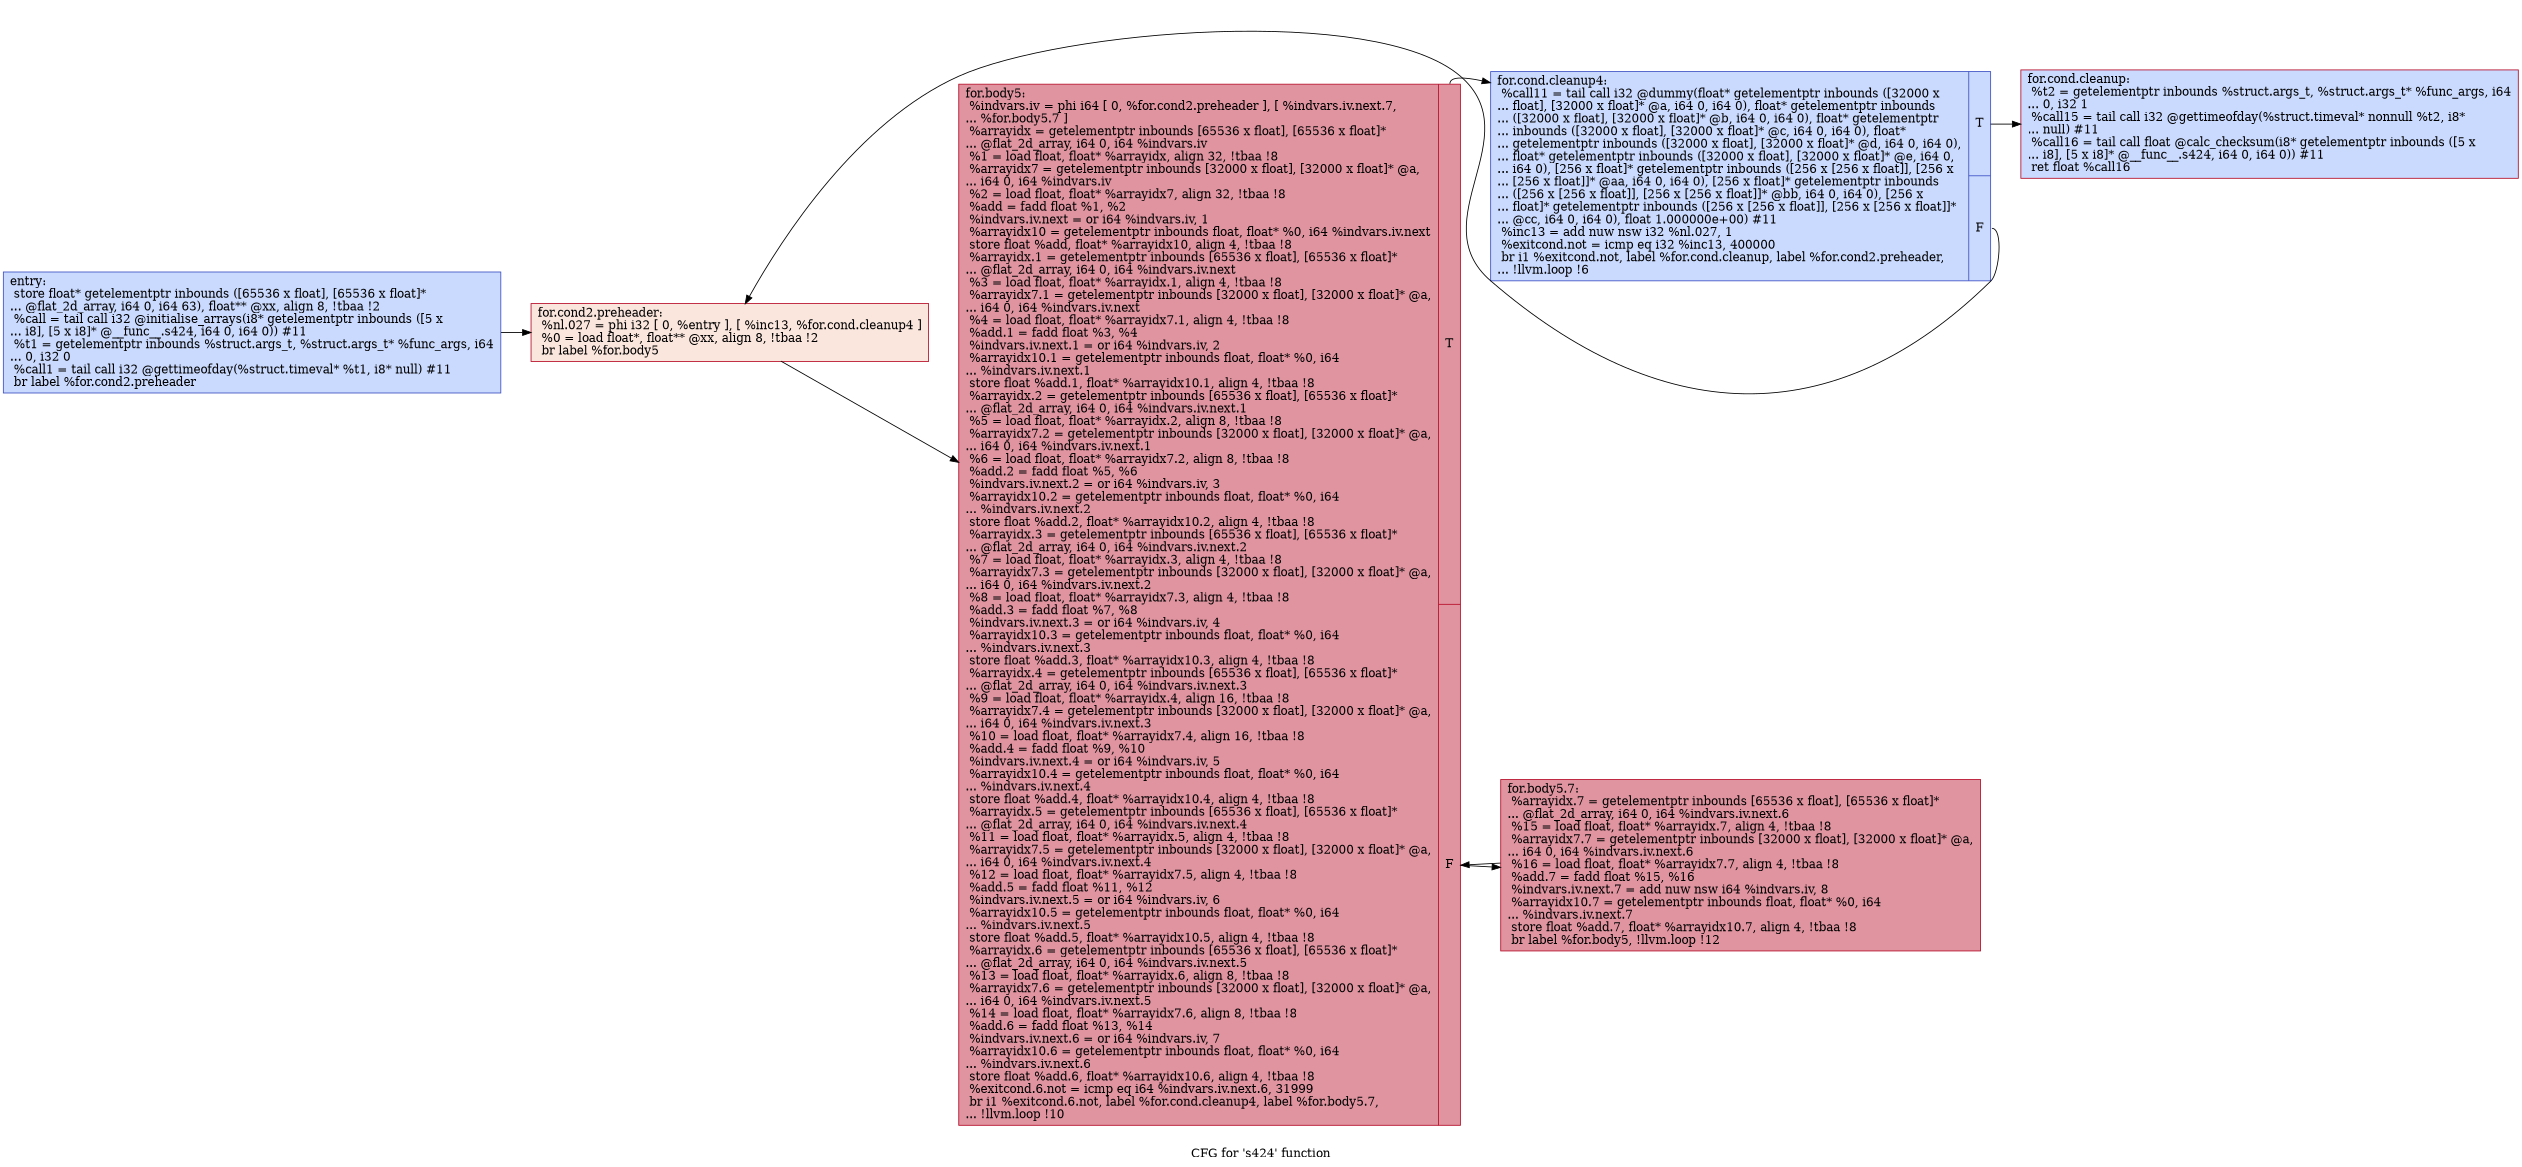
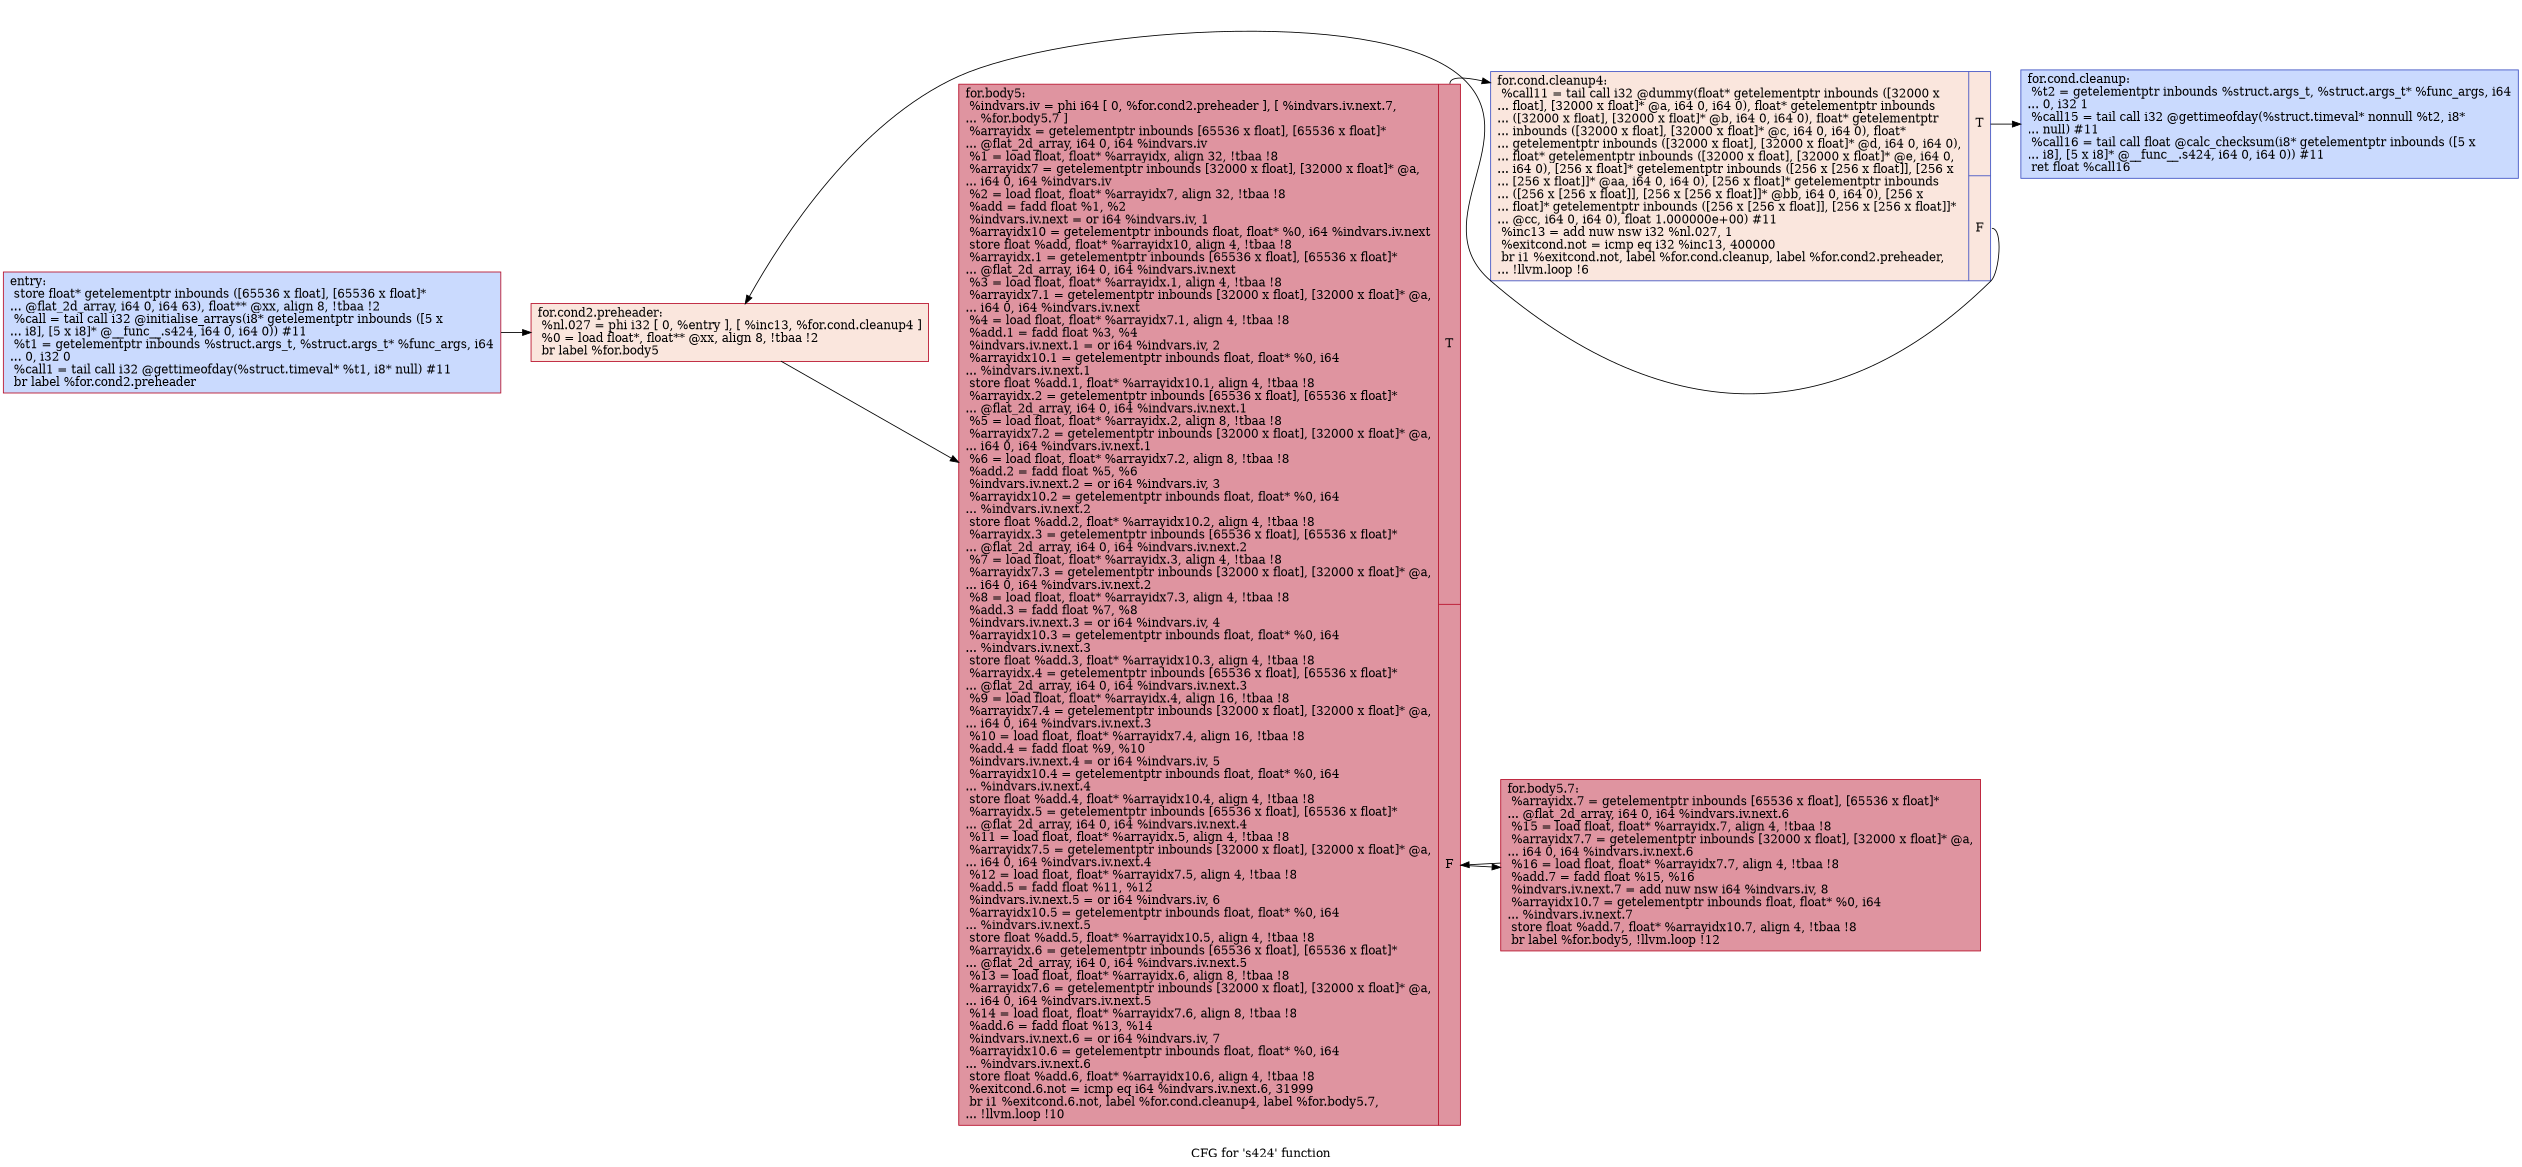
  digraph {
    label="CFG for 's424' function"
    rankdir=LR
    node [color="#3d50c3ff" fillcolor="#88abfd70" shape=record style=filled]
-   n1 [label="{entry:\l  store float* getelementptr inbounds ([65536 x float], [65536 x float]*\l... @flat_2d_array, i64 0, i64 63), float** @xx, align 8, !tbaa !2\l  %call = tail call i32 @initialise_arrays(i8* getelementptr inbounds ([5 x\l... i8], [5 x i8]* @__func__.s424, i64 0, i64 0)) #11\l  %t1 = getelementptr inbounds %struct.args_t, %struct.args_t* %func_args, i64\l... 0, i32 0\l  %call1 = tail call i32 @gettimeofday(%struct.timeval* %t1, i8* null) #11\l  br label %for.cond2.preheader\l}"]
+   n1 [color="#b70d28ff" label="{entry:\l  store float* getelementptr inbounds ([65536 x float], [65536 x float]*\l... @flat_2d_array, i64 0, i64 63), float** @xx, align 8, !tbaa !2\l  %call = tail call i32 @initialise_arrays(i8* getelementptr inbounds ([5 x\l... i8], [5 x i8]* @__func__.s424, i64 0, i64 0)) #11\l  %t1 = getelementptr inbounds %struct.args_t, %struct.args_t* %func_args, i64\l... 0, i32 0\l  %call1 = tail call i32 @gettimeofday(%struct.timeval* %t1, i8* null) #11\l  br label %for.cond2.preheader\l}"]
    n2 [color="#b70d28ff" fillcolor="#f3c7b170" label="{for.cond2.preheader:                              \l  %nl.027 = phi i32 [ 0, %entry ], [ %inc13, %for.cond.cleanup4 ]\l  %0 = load float*, float** @xx, align 8, !tbaa !2\l  br label %for.body5\l}"]
    n3 [color="#b70d28ff" fillcolor="#b70d2870" label="{for.body5:                                        \l  %indvars.iv = phi i64 [ 0, %for.cond2.preheader ], [ %indvars.iv.next.7,\l... %for.body5.7 ]\l  %arrayidx = getelementptr inbounds [65536 x float], [65536 x float]*\l... @flat_2d_array, i64 0, i64 %indvars.iv\l  %1 = load float, float* %arrayidx, align 32, !tbaa !8\l  %arrayidx7 = getelementptr inbounds [32000 x float], [32000 x float]* @a,\l... i64 0, i64 %indvars.iv\l  %2 = load float, float* %arrayidx7, align 32, !tbaa !8\l  %add = fadd float %1, %2\l  %indvars.iv.next = or i64 %indvars.iv, 1\l  %arrayidx10 = getelementptr inbounds float, float* %0, i64 %indvars.iv.next\l  store float %add, float* %arrayidx10, align 4, !tbaa !8\l  %arrayidx.1 = getelementptr inbounds [65536 x float], [65536 x float]*\l... @flat_2d_array, i64 0, i64 %indvars.iv.next\l  %3 = load float, float* %arrayidx.1, align 4, !tbaa !8\l  %arrayidx7.1 = getelementptr inbounds [32000 x float], [32000 x float]* @a,\l... i64 0, i64 %indvars.iv.next\l  %4 = load float, float* %arrayidx7.1, align 4, !tbaa !8\l  %add.1 = fadd float %3, %4\l  %indvars.iv.next.1 = or i64 %indvars.iv, 2\l  %arrayidx10.1 = getelementptr inbounds float, float* %0, i64\l... %indvars.iv.next.1\l  store float %add.1, float* %arrayidx10.1, align 4, !tbaa !8\l  %arrayidx.2 = getelementptr inbounds [65536 x float], [65536 x float]*\l... @flat_2d_array, i64 0, i64 %indvars.iv.next.1\l  %5 = load float, float* %arrayidx.2, align 8, !tbaa !8\l  %arrayidx7.2 = getelementptr inbounds [32000 x float], [32000 x float]* @a,\l... i64 0, i64 %indvars.iv.next.1\l  %6 = load float, float* %arrayidx7.2, align 8, !tbaa !8\l  %add.2 = fadd float %5, %6\l  %indvars.iv.next.2 = or i64 %indvars.iv, 3\l  %arrayidx10.2 = getelementptr inbounds float, float* %0, i64\l... %indvars.iv.next.2\l  store float %add.2, float* %arrayidx10.2, align 4, !tbaa !8\l  %arrayidx.3 = getelementptr inbounds [65536 x float], [65536 x float]*\l... @flat_2d_array, i64 0, i64 %indvars.iv.next.2\l  %7 = load float, float* %arrayidx.3, align 4, !tbaa !8\l  %arrayidx7.3 = getelementptr inbounds [32000 x float], [32000 x float]* @a,\l... i64 0, i64 %indvars.iv.next.2\l  %8 = load float, float* %arrayidx7.3, align 4, !tbaa !8\l  %add.3 = fadd float %7, %8\l  %indvars.iv.next.3 = or i64 %indvars.iv, 4\l  %arrayidx10.3 = getelementptr inbounds float, float* %0, i64\l... %indvars.iv.next.3\l  store float %add.3, float* %arrayidx10.3, align 4, !tbaa !8\l  %arrayidx.4 = getelementptr inbounds [65536 x float], [65536 x float]*\l... @flat_2d_array, i64 0, i64 %indvars.iv.next.3\l  %9 = load float, float* %arrayidx.4, align 16, !tbaa !8\l  %arrayidx7.4 = getelementptr inbounds [32000 x float], [32000 x float]* @a,\l... i64 0, i64 %indvars.iv.next.3\l  %10 = load float, float* %arrayidx7.4, align 16, !tbaa !8\l  %add.4 = fadd float %9, %10\l  %indvars.iv.next.4 = or i64 %indvars.iv, 5\l  %arrayidx10.4 = getelementptr inbounds float, float* %0, i64\l... %indvars.iv.next.4\l  store float %add.4, float* %arrayidx10.4, align 4, !tbaa !8\l  %arrayidx.5 = getelementptr inbounds [65536 x float], [65536 x float]*\l... @flat_2d_array, i64 0, i64 %indvars.iv.next.4\l  %11 = load float, float* %arrayidx.5, align 4, !tbaa !8\l  %arrayidx7.5 = getelementptr inbounds [32000 x float], [32000 x float]* @a,\l... i64 0, i64 %indvars.iv.next.4\l  %12 = load float, float* %arrayidx7.5, align 4, !tbaa !8\l  %add.5 = fadd float %11, %12\l  %indvars.iv.next.5 = or i64 %indvars.iv, 6\l  %arrayidx10.5 = getelementptr inbounds float, float* %0, i64\l... %indvars.iv.next.5\l  store float %add.5, float* %arrayidx10.5, align 4, !tbaa !8\l  %arrayidx.6 = getelementptr inbounds [65536 x float], [65536 x float]*\l... @flat_2d_array, i64 0, i64 %indvars.iv.next.5\l  %13 = load float, float* %arrayidx.6, align 8, !tbaa !8\l  %arrayidx7.6 = getelementptr inbounds [32000 x float], [32000 x float]* @a,\l... i64 0, i64 %indvars.iv.next.5\l  %14 = load float, float* %arrayidx7.6, align 8, !tbaa !8\l  %add.6 = fadd float %13, %14\l  %indvars.iv.next.6 = or i64 %indvars.iv, 7\l  %arrayidx10.6 = getelementptr inbounds float, float* %0, i64\l... %indvars.iv.next.6\l  store float %add.6, float* %arrayidx10.6, align 4, !tbaa !8\l  %exitcond.6.not = icmp eq i64 %indvars.iv.next.6, 31999\l  br i1 %exitcond.6.not, label %for.cond.cleanup4, label %for.body5.7,\l... !llvm.loop !10\l|{<s0>T|<s1>F}}"]
-   n4 [label="{for.cond.cleanup4:                                \l  %call11 = tail call i32 @dummy(float* getelementptr inbounds ([32000 x\l... float], [32000 x float]* @a, i64 0, i64 0), float* getelementptr inbounds\l... ([32000 x float], [32000 x float]* @b, i64 0, i64 0), float* getelementptr\l... inbounds ([32000 x float], [32000 x float]* @c, i64 0, i64 0), float*\l... getelementptr inbounds ([32000 x float], [32000 x float]* @d, i64 0, i64 0),\l... float* getelementptr inbounds ([32000 x float], [32000 x float]* @e, i64 0,\l... i64 0), [256 x float]* getelementptr inbounds ([256 x [256 x float]], [256 x\l... [256 x float]]* @aa, i64 0, i64 0), [256 x float]* getelementptr inbounds\l... ([256 x [256 x float]], [256 x [256 x float]]* @bb, i64 0, i64 0), [256 x\l... float]* getelementptr inbounds ([256 x [256 x float]], [256 x [256 x float]]*\l... @cc, i64 0, i64 0), float 1.000000e+00) #11\l  %inc13 = add nuw nsw i32 %nl.027, 1\l  %exitcond.not = icmp eq i32 %inc13, 400000\l  br i1 %exitcond.not, label %for.cond.cleanup, label %for.cond2.preheader,\l... !llvm.loop !6\l|{<s0>T|<s1>F}}"]
+   n4 [fillcolor="#f3c7b170" label="{for.cond.cleanup4:                                \l  %call11 = tail call i32 @dummy(float* getelementptr inbounds ([32000 x\l... float], [32000 x float]* @a, i64 0, i64 0), float* getelementptr inbounds\l... ([32000 x float], [32000 x float]* @b, i64 0, i64 0), float* getelementptr\l... inbounds ([32000 x float], [32000 x float]* @c, i64 0, i64 0), float*\l... getelementptr inbounds ([32000 x float], [32000 x float]* @d, i64 0, i64 0),\l... float* getelementptr inbounds ([32000 x float], [32000 x float]* @e, i64 0,\l... i64 0), [256 x float]* getelementptr inbounds ([256 x [256 x float]], [256 x\l... [256 x float]]* @aa, i64 0, i64 0), [256 x float]* getelementptr inbounds\l... ([256 x [256 x float]], [256 x [256 x float]]* @bb, i64 0, i64 0), [256 x\l... float]* getelementptr inbounds ([256 x [256 x float]], [256 x [256 x float]]*\l... @cc, i64 0, i64 0), float 1.000000e+00) #11\l  %inc13 = add nuw nsw i32 %nl.027, 1\l  %exitcond.not = icmp eq i32 %inc13, 400000\l  br i1 %exitcond.not, label %for.cond.cleanup, label %for.cond2.preheader,\l... !llvm.loop !6\l|{<s0>T|<s1>F}}"]
    n5 [color="#b70d28ff" fillcolor="#b70d2870" label="{for.body5.7:                                      \l  %arrayidx.7 = getelementptr inbounds [65536 x float], [65536 x float]*\l... @flat_2d_array, i64 0, i64 %indvars.iv.next.6\l  %15 = load float, float* %arrayidx.7, align 4, !tbaa !8\l  %arrayidx7.7 = getelementptr inbounds [32000 x float], [32000 x float]* @a,\l... i64 0, i64 %indvars.iv.next.6\l  %16 = load float, float* %arrayidx7.7, align 4, !tbaa !8\l  %add.7 = fadd float %15, %16\l  %indvars.iv.next.7 = add nuw nsw i64 %indvars.iv, 8\l  %arrayidx10.7 = getelementptr inbounds float, float* %0, i64\l... %indvars.iv.next.7\l  store float %add.7, float* %arrayidx10.7, align 4, !tbaa !8\l  br label %for.body5, !llvm.loop !12\l}"]
-   n6 [color="#b70d28ff" label="{for.cond.cleanup:                                 \l  %t2 = getelementptr inbounds %struct.args_t, %struct.args_t* %func_args, i64\l... 0, i32 1\l  %call15 = tail call i32 @gettimeofday(%struct.timeval* nonnull %t2, i8*\l... null) #11\l  %call16 = tail call float @calc_checksum(i8* getelementptr inbounds ([5 x\l... i8], [5 x i8]* @__func__.s424, i64 0, i64 0)) #11\l  ret float %call16\l}"]
+   n6 [label="{for.cond.cleanup:                                 \l  %t2 = getelementptr inbounds %struct.args_t, %struct.args_t* %func_args, i64\l... 0, i32 1\l  %call15 = tail call i32 @gettimeofday(%struct.timeval* nonnull %t2, i8*\l... null) #11\l  %call16 = tail call float @calc_checksum(i8* getelementptr inbounds ([5 x\l... i8], [5 x i8]* @__func__.s424, i64 0, i64 0)) #11\l  ret float %call16\l}"]
    n1 -> n2
    n2 -> n3
    n3 -> n4 [tailport=s0]
    n3 -> n5 [tailport=s1]
    n4 -> n2 [tailport=s1]
    n4 -> n6 [tailport=s0]
    n5 -> n3
  }
